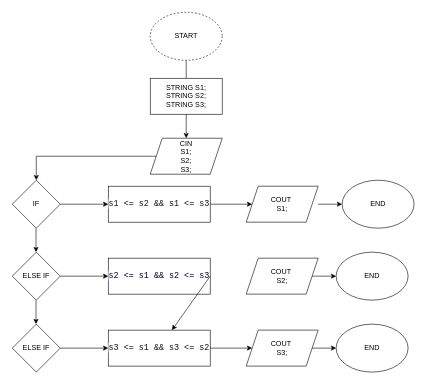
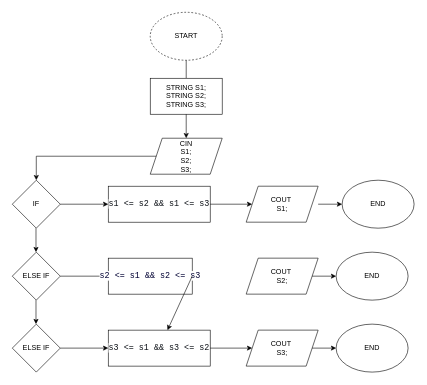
  <mxCell id="0" />
  <mxCell id="1" parent="0" />
  <mxCell id="2" value="START" style="ellipse;whiteSpace=wrap;html=1;dashed=1;" parent="1" vertex="1"><mxGeometry x="250" y="20" width="120" height="80" as="geometry" /></mxCell>
  <mxCell id="3" value="" style="endArrow=none;html=1;rounded=0;entryX=0.5;entryY=1;entryDx=0;entryDy=0;" parent="1" target="2" edge="1"><mxGeometry width="50" height="50" relative="1" as="geometry"><mxPoint x="310" y="130" as="sourcePoint" /><mxPoint x="390" y="110" as="targetPoint" /></mxGeometry></mxCell>
  <mxCell id="4" value="STRING S1;&lt;div&gt;STRING S2;&lt;/div&gt;&lt;div&gt;STRING S3;&lt;/div&gt;" style="rounded=0;whiteSpace=wrap;html=1;" parent="1" vertex="1"><mxGeometry x="250" y="130" width="120" height="60" as="geometry" /></mxCell>
  <mxCell id="5" value="" style="endArrow=classic;html=1;rounded=0;exitX=0.5;exitY=1;exitDx=0;exitDy=0;" parent="1" source="4" edge="1"><mxGeometry width="50" height="50" relative="1" as="geometry"><mxPoint x="340" y="160" as="sourcePoint" /><mxPoint x="310" y="230" as="targetPoint" /></mxGeometry></mxCell>
  <mxCell id="6" value="CIN&lt;div&gt;S1;&lt;div&gt;S2;&lt;/div&gt;&lt;div&gt;S3;&lt;/div&gt;&lt;/div&gt;" style="shape=parallelogram;perimeter=parallelogramPerimeter;whiteSpace=wrap;html=1;fixedSize=1;" parent="1" vertex="1"><mxGeometry x="250" y="230" width="120" height="60" as="geometry" /></mxCell>
  <mxCell id="7" value="" style="endArrow=none;html=1;rounded=0;entryX=0;entryY=0.5;entryDx=0;entryDy=0;" parent="1" target="6" edge="1"><mxGeometry width="50" height="50" relative="1" as="geometry"><mxPoint x="60" y="260" as="sourcePoint" /><mxPoint x="390" y="280" as="targetPoint" /></mxGeometry></mxCell>
  <mxCell id="8" value="" style="endArrow=classic;html=1;rounded=0;" parent="1" edge="1"><mxGeometry width="50" height="50" relative="1" as="geometry"><mxPoint x="60" y="260" as="sourcePoint" /><mxPoint x="60" y="300" as="targetPoint" /></mxGeometry></mxCell>
  <mxCell id="9" value="IF" style="rhombus;whiteSpace=wrap;html=1;" parent="1" vertex="1"><mxGeometry x="20" y="300" width="80" height="80" as="geometry" /></mxCell>
  <mxCell id="10" value="" style="endArrow=classic;html=1;rounded=0;exitX=1;exitY=0.5;exitDx=0;exitDy=0;" parent="1" source="9" edge="1"><mxGeometry width="50" height="50" relative="1" as="geometry"><mxPoint x="340" y="330" as="sourcePoint" /><mxPoint x="180" y="340" as="targetPoint" /></mxGeometry></mxCell>
  <mxCell id="11" value="&lt;div style=&quot;font-family: Consolas, &amp;quot;Courier New&amp;quot;, monospace; font-size: 14px; line-height: 19px; white-space: pre;&quot;&gt;&lt;font color=&quot;#0d1117&quot; style=&quot;background-color: rgb(255, 255, 255);&quot;&gt;s1 &amp;lt;= s2 &amp;amp;&amp;amp; s1 &amp;lt;= s3&lt;/font&gt;&lt;/div&gt;" style="rounded=0;whiteSpace=wrap;html=1;" parent="1" vertex="1"><mxGeometry x="180" y="310" width="170" height="60" as="geometry" /></mxCell>
  <mxCell id="12" value="" style="endArrow=classic;html=1;rounded=0;exitX=1;exitY=0.5;exitDx=0;exitDy=0;" parent="1" source="11" edge="1"><mxGeometry width="50" height="50" relative="1" as="geometry"><mxPoint x="340" y="330" as="sourcePoint" /><mxPoint x="420" y="340" as="targetPoint" /></mxGeometry></mxCell>
  <mxCell id="13" value="COUT&amp;nbsp;&lt;div&gt;S1;&lt;/div&gt;" style="shape=parallelogram;perimeter=parallelogramPerimeter;whiteSpace=wrap;html=1;fixedSize=1;" parent="1" vertex="1"><mxGeometry x="410" y="310" width="120" height="60" as="geometry" /></mxCell>
  <mxCell id="14" value="" style="endArrow=classic;html=1;rounded=0;" parent="1" edge="1"><mxGeometry width="50" height="50" relative="1" as="geometry"><mxPoint x="59.5" y="380" as="sourcePoint" /><mxPoint x="59.5" y="420" as="targetPoint" /></mxGeometry></mxCell>
  <mxCell id="15" value="ELSE IF" style="rhombus;whiteSpace=wrap;html=1;" parent="1" vertex="1"><mxGeometry x="20" y="420" width="80" height="80" as="geometry" /></mxCell>
  <mxCell id="16" value="" style="endArrow=classic;html=1;rounded=0;exitX=1;exitY=0.5;exitDx=0;exitDy=0;entryX=0;entryY=0.5;entryDx=0;entryDy=0;" parent="1" source="15" target="17" edge="1"><mxGeometry width="50" height="50" relative="1" as="geometry"><mxPoint x="350" y="480" as="sourcePoint" /><mxPoint x="190" y="490" as="targetPoint" /></mxGeometry></mxCell>
- <mxCell id="17" value="&lt;div style=&quot;font-family: Consolas, &amp;quot;Courier New&amp;quot;, monospace; font-size: 14px; line-height: 19px; white-space: pre;&quot;&gt;&lt;div style=&quot;line-height: 19px;&quot;&gt;&lt;font style=&quot;background-color: rgb(255, 255, 255);&quot; color=&quot;#000033&quot;&gt;s2 &amp;lt;= s1 &amp;amp;&amp;amp; s2 &amp;lt;= s3&lt;/font&gt;&lt;/div&gt;&lt;/div&gt;" style="rounded=0;whiteSpace=wrap;html=1;" parent="1" vertex="1"><mxGeometry x="180" y="430" width="170" height="60" as="geometry" /></mxCell>
+ <mxCell id="17" value="&lt;div style=&quot;font-family: Consolas, &amp;quot;Courier New&amp;quot;, monospace; font-size: 14px; line-height: 19px; white-space: pre;&quot;&gt;&lt;div style=&quot;line-height: 19px;&quot;&gt;&lt;font style=&quot;background-color: rgb(255, 255, 255);&quot; color=&quot;#000033&quot;&gt;s2 &amp;lt;= s1 &amp;amp;&amp;amp; s2 &amp;lt;= s3&lt;/font&gt;&lt;/div&gt;&lt;/div&gt;" style="rounded=0;whiteSpace=wrap;html=1;" parent="1" vertex="1"><mxGeometry x="180" y="430" width="140" height="60" as="geometry" /></mxCell>
  <mxCell id="18" value="" style="endArrow=classic;html=1;rounded=0;exitX=1;exitY=0.5;exitDx=0;exitDy=0;" parent="1" source="17" target="23" edge="1"><mxGeometry width="50" height="50" relative="1" as="geometry"><mxPoint x="350" y="480" as="sourcePoint" /><mxPoint x="430" y="490" as="targetPoint" /></mxGeometry></mxCell>
  <mxCell id="19" value="COUT&amp;nbsp;&lt;div&gt;S2;&lt;/div&gt;" style="shape=parallelogram;perimeter=parallelogramPerimeter;whiteSpace=wrap;html=1;fixedSize=1;" parent="1" vertex="1"><mxGeometry x="410" y="430" width="120" height="60" as="geometry" /></mxCell>
  <mxCell id="20" value="" style="endArrow=classic;html=1;rounded=0;" parent="1" edge="1"><mxGeometry width="50" height="50" relative="1" as="geometry"><mxPoint x="59.5" y="500" as="sourcePoint" /><mxPoint x="59.5" y="540" as="targetPoint" /></mxGeometry></mxCell>
  <mxCell id="21" value="ELSE IF" style="rhombus;whiteSpace=wrap;html=1;" parent="1" vertex="1"><mxGeometry x="20" y="540" width="80" height="80" as="geometry" /></mxCell>
  <mxCell id="22" value="" style="endArrow=classic;html=1;rounded=0;exitX=1;exitY=0.5;exitDx=0;exitDy=0;entryX=0;entryY=0.5;entryDx=0;entryDy=0;" parent="1" source="21" target="23" edge="1"><mxGeometry width="50" height="50" relative="1" as="geometry"><mxPoint x="350" y="600" as="sourcePoint" /><mxPoint x="190" y="610" as="targetPoint" /></mxGeometry></mxCell>
  <mxCell id="23" value="&lt;div style=&quot;font-family: Consolas, &amp;quot;Courier New&amp;quot;, monospace; font-size: 14px; line-height: 19px; white-space: pre;&quot;&gt;&lt;div style=&quot;line-height: 19px;&quot;&gt;&lt;div style=&quot;line-height: 19px;&quot;&gt;&lt;font style=&quot;background-color: rgb(255, 255, 255);&quot; color=&quot;#0d1117&quot;&gt;s3 &amp;lt;= s1 &amp;amp;&amp;amp; s3 &amp;lt;= s2&lt;/font&gt;&lt;/div&gt;&lt;/div&gt;&lt;/div&gt;" style="rounded=0;whiteSpace=wrap;html=1;" parent="1" vertex="1"><mxGeometry x="180" y="550" width="170" height="60" as="geometry" /></mxCell>
  <mxCell id="24" value="" style="endArrow=classic;html=1;rounded=0;exitX=1;exitY=0.5;exitDx=0;exitDy=0;entryX=0;entryY=0.5;entryDx=0;entryDy=0;" parent="1" source="23" target="25" edge="1"><mxGeometry width="50" height="50" relative="1" as="geometry"><mxPoint x="350" y="600" as="sourcePoint" /><mxPoint x="430" y="610" as="targetPoint" /></mxGeometry></mxCell>
  <mxCell id="25" value="COUT&amp;nbsp;&lt;div&gt;S3;&lt;/div&gt;" style="shape=parallelogram;perimeter=parallelogramPerimeter;whiteSpace=wrap;html=1;fixedSize=1;" parent="1" vertex="1"><mxGeometry x="410" y="550" width="120" height="60" as="geometry" /></mxCell>
  <mxCell id="26" value="" style="endArrow=classic;html=1;rounded=0;exitX=1;exitY=0.5;exitDx=0;exitDy=0;" parent="1" source="25" edge="1"><mxGeometry width="50" height="50" relative="1" as="geometry"><mxPoint x="340" y="600" as="sourcePoint" /><mxPoint x="560" y="580" as="targetPoint" /></mxGeometry></mxCell>
  <mxCell id="27" value="END" style="ellipse;whiteSpace=wrap;html=1;" parent="1" vertex="1"><mxGeometry x="560" y="540" width="120" height="80" as="geometry" /></mxCell>
  <mxCell id="28" value="" style="endArrow=classic;html=1;rounded=0;exitX=1;exitY=0.5;exitDx=0;exitDy=0;" parent="1" edge="1"><mxGeometry width="50" height="50" relative="1" as="geometry"><mxPoint x="520" y="460" as="sourcePoint" /><mxPoint x="560" y="460" as="targetPoint" /></mxGeometry></mxCell>
  <mxCell id="29" value="END" style="ellipse;whiteSpace=wrap;html=1;" parent="1" vertex="1"><mxGeometry x="560" y="420" width="120" height="80" as="geometry" /></mxCell>
  <mxCell id="30" value="" style="endArrow=classic;html=1;rounded=0;exitX=1;exitY=0.5;exitDx=0;exitDy=0;" parent="1" edge="1"><mxGeometry width="50" height="50" relative="1" as="geometry"><mxPoint x="530" y="340" as="sourcePoint" /><mxPoint x="570" y="340" as="targetPoint" /></mxGeometry></mxCell>
  <mxCell id="31" value="END" style="ellipse;whiteSpace=wrap;html=1;" parent="1" vertex="1"><mxGeometry x="570" y="300" width="120" height="80" as="geometry" /></mxCell>
